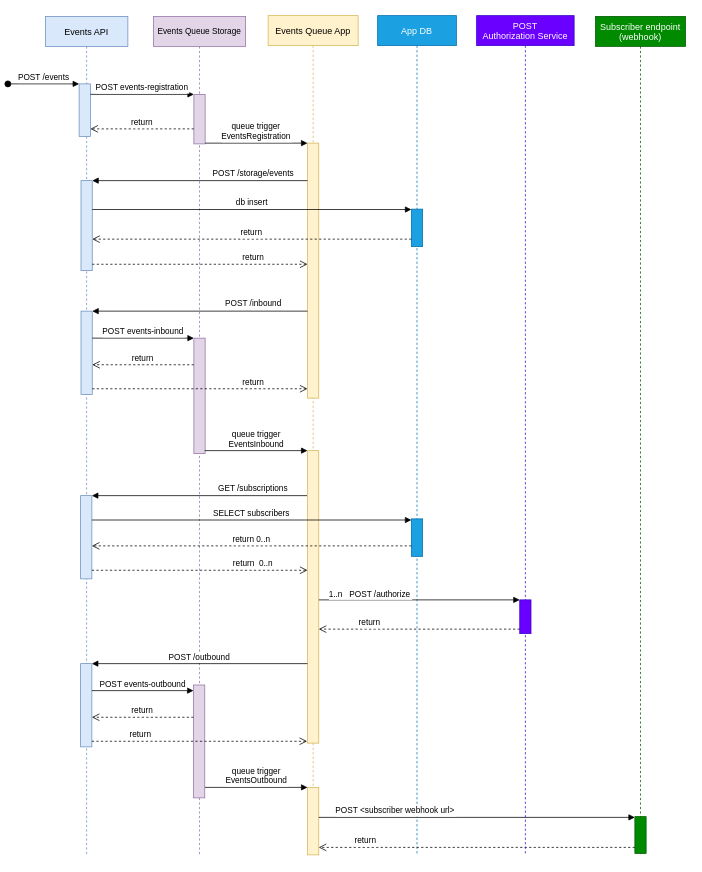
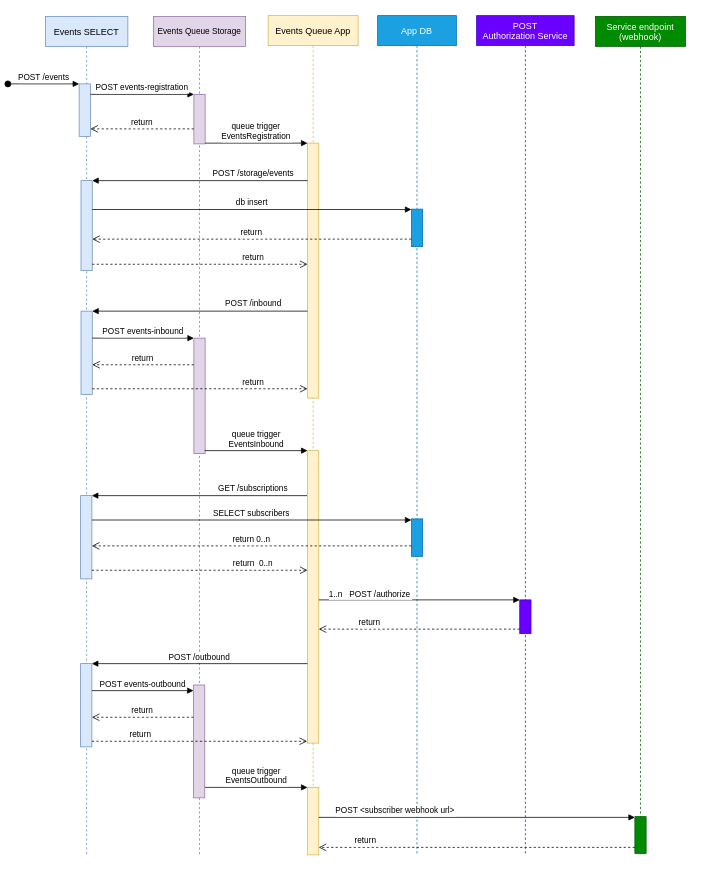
  <mxCell id="0" />
  <mxCell id="1" parent="0" />
- <mxCell id="2" value="Events API" style="shape=umlLifeline;perimeter=lifelinePerimeter;container=1;collapsible=0;recursiveResize=0;rounded=0;shadow=0;strokeWidth=1;fillColor=#dae8fc;strokeColor=#6c8ebf;" parent="1" vertex="1"><mxGeometry x="20" y="21" width="110" height="1119" as="geometry" /></mxCell>
+ <mxCell id="2" value="Events SELECT" style="shape=umlLifeline;perimeter=lifelinePerimeter;container=1;collapsible=0;recursiveResize=0;rounded=0;shadow=0;strokeWidth=1;fillColor=#dae8fc;strokeColor=#6c8ebf;" parent="1" vertex="1"><mxGeometry x="20" y="21" width="110" height="1119" as="geometry" /></mxCell>
  <mxCell id="3" value="" style="points=[];perimeter=orthogonalPerimeter;rounded=0;shadow=0;strokeWidth=1;fillColor=#dae8fc;strokeColor=#6c8ebf;" parent="2" vertex="1"><mxGeometry x="45" y="90" width="15" height="70" as="geometry" /></mxCell>
  <mxCell id="4" value="POST /events" style="verticalAlign=bottom;startArrow=oval;endArrow=block;startSize=8;shadow=0;strokeWidth=1;fontSize=11;fontStyle=0;" parent="2" target="3" edge="1"><mxGeometry relative="1" as="geometry"><mxPoint x="-50" y="90" as="sourcePoint" /></mxGeometry></mxCell>
  <mxCell id="5" value="" style="points=[];perimeter=orthogonalPerimeter;rounded=0;shadow=0;strokeWidth=1;fillColor=#dae8fc;strokeColor=#6c8ebf;" vertex="1" parent="2"><mxGeometry x="47.5" y="393" width="15" height="111" as="geometry" /></mxCell>
  <mxCell id="6" value="" style="points=[];perimeter=orthogonalPerimeter;rounded=0;shadow=0;strokeWidth=1;fillColor=#dae8fc;strokeColor=#6c8ebf;" vertex="1" parent="2"><mxGeometry x="47.5" y="219" width="15" height="120" as="geometry" /></mxCell>
  <mxCell id="7" value="Events Queue Storage" style="shape=umlLifeline;perimeter=lifelinePerimeter;container=1;collapsible=0;recursiveResize=0;rounded=0;shadow=0;strokeWidth=1;fontStyle=0;fontSize=11;fillColor=#e1d5e7;strokeColor=#9673a6;" parent="1" vertex="1"><mxGeometry x="164" y="21" width="123" height="1119" as="geometry" /></mxCell>
  <mxCell id="8" value="" style="points=[];perimeter=orthogonalPerimeter;rounded=0;shadow=0;strokeWidth=1;fillColor=#e1d5e7;strokeColor=#9673a6;" parent="7" vertex="1"><mxGeometry x="54" y="104" width="15" height="66" as="geometry" /></mxCell>
  <mxCell id="9" value="" style="points=[];perimeter=orthogonalPerimeter;rounded=0;shadow=0;strokeWidth=1;fillColor=#e1d5e7;strokeColor=#9673a6;" vertex="1" parent="7"><mxGeometry x="54" y="429" width="15" height="154" as="geometry" /></mxCell>
  <mxCell id="10" value="" style="points=[];perimeter=orthogonalPerimeter;rounded=0;shadow=0;strokeWidth=1;fillColor=#dae8fc;strokeColor=#6c8ebf;" vertex="1" parent="7"><mxGeometry x="-97" y="639" width="15" height="111" as="geometry" /></mxCell>
  <mxCell id="11" value="GET /subscriptions" style="verticalAlign=bottom;endArrow=block;shadow=0;strokeWidth=1;" edge="1" parent="7" target="10"><mxGeometry x="-0.495" y="-1" relative="1" as="geometry"><mxPoint x="205" y="639" as="sourcePoint" /><mxPoint x="349.5" y="661" as="targetPoint" /><Array as="points" /><mxPoint as="offset" /></mxGeometry></mxCell>
  <mxCell id="12" value="POST events-registration" style="verticalAlign=bottom;endArrow=block;entryX=0;entryY=0;shadow=0;strokeWidth=1;" parent="1" source="3" target="8" edge="1"><mxGeometry relative="1" as="geometry"><mxPoint x="183" y="121" as="sourcePoint" /></mxGeometry></mxCell>
  <mxCell id="13" value="Events Queue App" style="shape=umlLifeline;perimeter=lifelinePerimeter;container=1;collapsible=0;recursiveResize=0;rounded=0;shadow=0;strokeWidth=1;fillColor=#fff2cc;strokeColor=#d6b656;" vertex="1" parent="1"><mxGeometry x="317" y="20" width="120" height="1110" as="geometry" /></mxCell>
  <mxCell id="14" value="" style="points=[];perimeter=orthogonalPerimeter;rounded=0;shadow=0;strokeWidth=1;fillColor=#fff2cc;strokeColor=#d6b656;" vertex="1" parent="13"><mxGeometry x="52.5" y="170" width="15" height="340" as="geometry" /></mxCell>
  <mxCell id="15" value="" style="points=[];perimeter=orthogonalPerimeter;rounded=0;shadow=0;strokeWidth=1;fillColor=#fff2cc;strokeColor=#d6b656;" vertex="1" parent="13"><mxGeometry x="52.5" y="580" width="15" height="390" as="geometry" /></mxCell>
  <mxCell id="16" value="" style="points=[];perimeter=orthogonalPerimeter;rounded=0;shadow=0;strokeWidth=1;fillColor=#fff2cc;strokeColor=#d6b656;" vertex="1" parent="13"><mxGeometry x="52.5" y="1029" width="15" height="90" as="geometry" /></mxCell>
  <mxCell id="17" value="queue trigger&#10;EventsOutbound" style="verticalAlign=bottom;endArrow=block;shadow=0;strokeWidth=1;" edge="1" parent="13"><mxGeometry relative="1" as="geometry"><mxPoint x="-84.5" y="1029" as="sourcePoint" /><mxPoint x="52.5" y="1029" as="targetPoint" /></mxGeometry></mxCell>
  <mxCell id="18" value="POST /storage/events" style="verticalAlign=bottom;endArrow=block;shadow=0;strokeWidth=1;" edge="1" parent="13" target="6"><mxGeometry x="-0.495" y="-1" relative="1" as="geometry"><mxPoint x="52.5" y="220" as="sourcePoint" /><mxPoint x="-200" y="220" as="targetPoint" /><Array as="points" /><mxPoint as="offset" /></mxGeometry></mxCell>
  <mxCell id="19" value="return" style="verticalAlign=bottom;endArrow=open;dashed=1;endSize=8;shadow=0;strokeWidth=1;" edge="1" parent="1" source="8" target="3"><mxGeometry relative="1" as="geometry"><mxPoint x="88" y="151" as="targetPoint" /><mxPoint x="303" y="151" as="sourcePoint" /><Array as="points"><mxPoint x="198" y="171" /></Array></mxGeometry></mxCell>
  <mxCell id="20" value="queue trigger&#10;EventsRegistration" style="verticalAlign=bottom;endArrow=block;shadow=0;strokeWidth=1;" edge="1" parent="1" source="8" target="14"><mxGeometry relative="1" as="geometry"><mxPoint x="267" y="203" as="sourcePoint" /><mxPoint x="538" y="198" as="targetPoint" /></mxGeometry></mxCell>
  <mxCell id="21" value="App DB" style="shape=umlLifeline;perimeter=lifelinePerimeter;container=1;collapsible=0;recursiveResize=0;rounded=0;shadow=0;strokeWidth=1;fillColor=#1ba1e2;fontColor=#ffffff;strokeColor=#006EAF;" vertex="1" parent="1"><mxGeometry x="463" y="20" width="105" height="1120" as="geometry" /></mxCell>
  <mxCell id="22" value="" style="points=[];perimeter=orthogonalPerimeter;rounded=0;shadow=0;strokeWidth=1;fillColor=#1ba1e2;fillStyle=solid;fontColor=#ffffff;strokeColor=#006EAF;" vertex="1" parent="21"><mxGeometry x="45" y="258" width="15" height="50" as="geometry" /></mxCell>
  <mxCell id="23" value="" style="points=[];perimeter=orthogonalPerimeter;rounded=0;shadow=0;strokeWidth=1;fillColor=#1ba1e2;fillStyle=solid;fontColor=#ffffff;strokeColor=#006EAF;" vertex="1" parent="21"><mxGeometry x="45" y="671" width="15" height="50" as="geometry" /></mxCell>
  <mxCell id="24" value="db insert" style="verticalAlign=bottom;endArrow=block;shadow=0;strokeWidth=1;" edge="1" parent="1" target="22"><mxGeometry relative="1" as="geometry"><mxPoint x="82.5" y="278.5" as="sourcePoint" /><mxPoint x="512" y="278.5" as="targetPoint" /><Array as="points" /></mxGeometry></mxCell>
  <mxCell id="25" value="return" style="verticalAlign=bottom;endArrow=open;dashed=1;endSize=8;shadow=0;strokeWidth=1;" edge="1" parent="1" source="22"><mxGeometry relative="1" as="geometry"><mxPoint x="82.5" y="318" as="targetPoint" /><mxPoint x="512" y="318" as="sourcePoint" /></mxGeometry></mxCell>
  <mxCell id="26" value="POST /inbound" style="verticalAlign=bottom;endArrow=block;shadow=0;strokeWidth=1;" edge="1" parent="1" source="14" target="5"><mxGeometry x="-0.495" y="-1" relative="1" as="geometry"><mxPoint x="317" y="414" as="sourcePoint" /><mxPoint x="514" y="436" as="targetPoint" /><Array as="points" /><mxPoint as="offset" /></mxGeometry></mxCell>
  <mxCell id="27" value="return" style="verticalAlign=bottom;endArrow=open;dashed=1;endSize=8;shadow=0;strokeWidth=1;" edge="1" parent="1"><mxGeometry x="0.495" relative="1" as="geometry"><mxPoint x="369.5" y="517.5" as="targetPoint" /><mxPoint x="82.5" y="517.5" as="sourcePoint" /><mxPoint as="offset" /></mxGeometry></mxCell>
- <mxCell id="28" value="Subscriber endpoint&#10;(webhook)" style="shape=umlLifeline;perimeter=lifelinePerimeter;container=1;collapsible=0;recursiveResize=0;rounded=0;shadow=0;strokeWidth=1;fillColor=#008a00;strokeColor=#005700;fontColor=#ffffff;" vertex="1" parent="1"><mxGeometry x="753.5" y="21" width="120" height="1119" as="geometry" /></mxCell>
+ <mxCell id="28" value="Service endpoint&#10;(webhook)" style="shape=umlLifeline;perimeter=lifelinePerimeter;container=1;collapsible=0;recursiveResize=0;rounded=0;shadow=0;strokeWidth=1;fillColor=#008a00;strokeColor=#005700;fontColor=#ffffff;" vertex="1" parent="1"><mxGeometry x="753.5" y="21" width="120" height="1119" as="geometry" /></mxCell>
  <mxCell id="29" value="" style="points=[];perimeter=orthogonalPerimeter;rounded=0;shadow=0;strokeWidth=1;fillColor=#008a00;fontColor=#ffffff;strokeColor=#005700;" vertex="1" parent="28"><mxGeometry x="52.5" y="1067" width="15" height="49" as="geometry" /></mxCell>
  <mxCell id="30" value="POST &lt;subscriber webhook url&gt;" style="verticalAlign=bottom;endArrow=block;shadow=0;strokeWidth=1;" edge="1" parent="28" source="16"><mxGeometry x="-0.514" relative="1" as="geometry"><mxPoint x="-82.5" y="1068" as="sourcePoint" /><mxPoint x="52.5" y="1068" as="targetPoint" /><Array as="points" /><mxPoint as="offset" /></mxGeometry></mxCell>
  <mxCell id="31" value="return" style="verticalAlign=bottom;endArrow=open;dashed=1;endSize=8;shadow=0;strokeWidth=1;" edge="1" parent="28" target="16"><mxGeometry x="0.703" relative="1" as="geometry"><mxPoint x="-82.5" y="1108" as="targetPoint" /><mxPoint x="52.5" y="1108" as="sourcePoint" /><mxPoint as="offset" /></mxGeometry></mxCell>
  <mxCell id="32" value="POST events-inbound" style="verticalAlign=bottom;endArrow=block;shadow=0;strokeWidth=1;" edge="1" parent="1" target="9"><mxGeometry relative="1" as="geometry"><mxPoint x="82.5" y="450" as="sourcePoint" /><mxPoint x="187" y="450" as="targetPoint" /><Array as="points" /></mxGeometry></mxCell>
  <mxCell id="33" value="return" style="verticalAlign=bottom;endArrow=open;dashed=1;endSize=8;shadow=0;strokeWidth=1;" edge="1" parent="1"><mxGeometry relative="1" as="geometry"><mxPoint x="82.5" y="485.5" as="targetPoint" /><mxPoint x="218" y="485.5" as="sourcePoint" /></mxGeometry></mxCell>
  <mxCell id="34" value="" style="points=[];perimeter=orthogonalPerimeter;rounded=0;shadow=0;strokeWidth=1;fillColor=#dae8fc;strokeColor=#6c8ebf;" vertex="1" parent="1"><mxGeometry x="67" y="884" width="15" height="111" as="geometry" /></mxCell>
  <mxCell id="35" value="" style="points=[];perimeter=orthogonalPerimeter;rounded=0;shadow=0;strokeWidth=1;fillColor=#e1d5e7;strokeColor=#9673a6;" vertex="1" parent="1"><mxGeometry x="217.5" y="912.5" width="15" height="150.5" as="geometry" /></mxCell>
  <mxCell id="36" value="queue trigger&#10;EventsInbound" style="verticalAlign=bottom;endArrow=block;shadow=0;strokeWidth=1;" edge="1" parent="1"><mxGeometry relative="1" as="geometry"><mxPoint x="232.5" y="600" as="sourcePoint" /><mxPoint x="369.5" y="600" as="targetPoint" /></mxGeometry></mxCell>
  <mxCell id="37" value="POST /outbound" style="verticalAlign=bottom;endArrow=block;shadow=0;strokeWidth=1;" edge="1" parent="1" target="34"><mxGeometry relative="1" as="geometry"><mxPoint x="369.5" y="884" as="sourcePoint" /><mxPoint x="513.5" y="906" as="targetPoint" /><Array as="points" /></mxGeometry></mxCell>
  <mxCell id="38" value="return" style="verticalAlign=bottom;endArrow=open;dashed=1;endSize=8;shadow=0;strokeWidth=1;" edge="1" parent="1"><mxGeometry x="-0.547" relative="1" as="geometry"><mxPoint x="369" y="987.5" as="targetPoint" /><mxPoint x="82" y="987.5" as="sourcePoint" /><mxPoint as="offset" /></mxGeometry></mxCell>
  <mxCell id="39" value="POST events-outbound" style="verticalAlign=bottom;endArrow=block;shadow=0;strokeWidth=1;" edge="1" parent="1" target="35"><mxGeometry relative="1" as="geometry"><mxPoint x="82" y="920" as="sourcePoint" /><mxPoint x="186.5" y="920" as="targetPoint" /><Array as="points" /></mxGeometry></mxCell>
  <mxCell id="40" value="return" style="verticalAlign=bottom;endArrow=open;dashed=1;endSize=8;shadow=0;strokeWidth=1;" edge="1" parent="1"><mxGeometry relative="1" as="geometry"><mxPoint x="82" y="955.5" as="targetPoint" /><mxPoint x="217.5" y="955.5" as="sourcePoint" /></mxGeometry></mxCell>
  <mxCell id="41" value="return" style="verticalAlign=bottom;endArrow=open;dashed=1;endSize=8;shadow=0;strokeWidth=1;" edge="1" parent="1"><mxGeometry x="0.495" relative="1" as="geometry"><mxPoint x="369.5" y="351.5" as="targetPoint" /><mxPoint x="82.5" y="351.5" as="sourcePoint" /><mxPoint as="offset" /></mxGeometry></mxCell>
  <mxCell id="42" value="POST&#10;Authorization Service" style="shape=umlLifeline;perimeter=lifelinePerimeter;container=1;collapsible=0;recursiveResize=0;rounded=0;shadow=0;strokeWidth=1;fillColor=#6a00ff;fontColor=#ffffff;strokeColor=#3700CC;" vertex="1" parent="1"><mxGeometry x="595" y="20" width="130" height="1120" as="geometry" /></mxCell>
  <mxCell id="43" value="" style="points=[];perimeter=orthogonalPerimeter;rounded=0;shadow=0;strokeWidth=1;fillColor=#6a00ff;fillStyle=solid;fontColor=#ffffff;strokeColor=#3700CC;" vertex="1" parent="42"><mxGeometry x="57.5" y="779" width="15" height="45" as="geometry" /></mxCell>
  <mxCell id="44" value="1..n   POST /authorize" style="verticalAlign=bottom;endArrow=block;shadow=0;strokeWidth=1;" edge="1" parent="1" target="43"><mxGeometry x="-0.495" y="-1" relative="1" as="geometry"><mxPoint x="384.5" y="799" as="sourcePoint" /><mxPoint x="637" y="799" as="targetPoint" /><Array as="points" /><mxPoint as="offset" /></mxGeometry></mxCell>
  <mxCell id="45" value="return" style="verticalAlign=bottom;endArrow=open;dashed=1;endSize=8;shadow=0;strokeWidth=1;" edge="1" parent="1" source="43"><mxGeometry x="0.495" relative="1" as="geometry"><mxPoint x="384.5" y="838" as="targetPoint" /><mxPoint x="664.5" y="838" as="sourcePoint" /><mxPoint as="offset" /></mxGeometry></mxCell>
  <mxCell id="46" value="return  0..n" style="verticalAlign=bottom;endArrow=open;dashed=1;endSize=8;shadow=0;strokeWidth=1;" edge="1" parent="1"><mxGeometry x="0.495" relative="1" as="geometry"><mxPoint x="369.5" y="759.5" as="targetPoint" /><mxPoint x="82" y="759.5" as="sourcePoint" /><mxPoint as="offset" /></mxGeometry></mxCell>
  <mxCell id="47" value="SELECT subscribers" style="verticalAlign=bottom;endArrow=block;shadow=0;strokeWidth=1;" edge="1" parent="1" target="23"><mxGeometry relative="1" as="geometry"><mxPoint x="82" y="692.5" as="sourcePoint" /><mxPoint x="512" y="692.5" as="targetPoint" /><Array as="points" /></mxGeometry></mxCell>
  <mxCell id="48" value="return 0..n" style="verticalAlign=bottom;endArrow=open;dashed=1;endSize=8;shadow=0;strokeWidth=1;" edge="1" parent="1" source="23"><mxGeometry relative="1" as="geometry"><mxPoint x="82" y="727" as="targetPoint" /><mxPoint x="487" y="727" as="sourcePoint" /></mxGeometry></mxCell>
